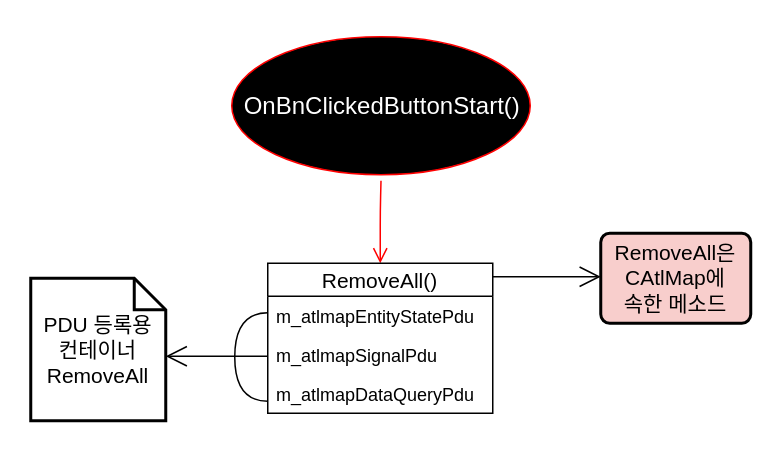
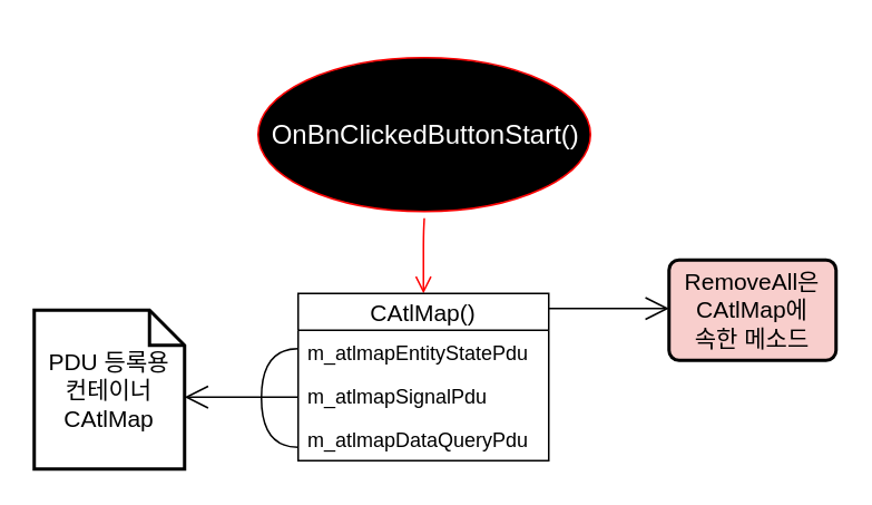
  <mxCell id="0" />
  <mxCell id="1" parent="0" />
- <mxCell id="2" value="OnBnClickedButtonStart()" style="ellipse;html=1;shape=startState;fillColor=#000000;strokeColor=#ff0000;fontSize=16;fontColor=#FFFFFF;" parent="1" vertex="1"><mxGeometry x="150" y="20" width="207" height="100" as="geometry" /></mxCell>
+ <mxCell id="2" value="OnBnClickedButtonStart()" style="ellipse;html=1;shape=startState;fillColor=#000000;strokeColor=#ff0000;fontSize=16;fontColor=#FFFFFF;" parent="1" vertex="1"><mxGeometry x="150" y="30" width="207" height="100" as="geometry" /></mxCell>
  <mxCell id="3" value="" style="edgeStyle=orthogonalEdgeStyle;html=1;verticalAlign=bottom;endArrow=open;endSize=8;strokeColor=#ff0000;fontSize=16;" parent="1" source="2" edge="1"><mxGeometry relative="1" as="geometry"><mxPoint x="253" y="175" as="targetPoint" /><Array as="points"><mxPoint x="253" y="140" /></Array></mxGeometry></mxCell>
- <mxCell id="4" value="RemoveAll()" style="swimlane;fontStyle=0;childLayout=stackLayout;horizontal=1;startSize=22;fillColor=none;horizontalStack=0;resizeParent=1;resizeParentMax=0;resizeLast=0;collapsible=1;marginBottom=0;swimlaneFillColor=#ffffff;align=center;fontSize=14;" parent="1" vertex="1"><mxGeometry x="178" y="175" width="150" height="100" as="geometry"><mxRectangle x="338" y="215" width="110" height="22" as="alternateBounds" /></mxGeometry></mxCell>
+ <mxCell id="4" value="CAtlMap()" style="swimlane;fontStyle=0;childLayout=stackLayout;horizontal=1;startSize=22;fillColor=none;horizontalStack=0;resizeParent=1;resizeParentMax=0;resizeLast=0;collapsible=1;marginBottom=0;swimlaneFillColor=#ffffff;align=center;fontSize=14;" parent="1" vertex="1"><mxGeometry x="178" y="175" width="150" height="100" as="geometry"><mxRectangle x="338" y="215" width="110" height="22" as="alternateBounds" /></mxGeometry></mxCell>
  <mxCell id="5" value="m_atlmapEntityStatePdu" style="text;strokeColor=none;fillColor=none;spacingLeft=4;spacingRight=4;overflow=hidden;rotatable=0;points=[[0,0.5],[1,0.5]];portConstraint=eastwest;fontSize=12;" parent="4" vertex="1"><mxGeometry y="22" width="150" height="26" as="geometry" /></mxCell>
  <mxCell id="6" value="m_atlmapSignalPdu" style="text;strokeColor=none;fillColor=none;spacingLeft=4;spacingRight=4;overflow=hidden;rotatable=0;points=[[0,0.5],[1,0.5]];portConstraint=eastwest;fontSize=12;" parent="4" vertex="1"><mxGeometry y="48" width="150" height="26" as="geometry" /></mxCell>
  <mxCell id="7" value="m_atlmapDataQueryPdu" style="text;strokeColor=none;fillColor=none;spacingLeft=4;spacingRight=4;overflow=hidden;rotatable=0;points=[[0,0.5],[1,0.5]];portConstraint=eastwest;fontSize=12;" parent="4" vertex="1"><mxGeometry y="74" width="150" height="26" as="geometry" /></mxCell>
  <mxCell id="8" value="RemoveAll은 CAtlMap에 &lt;br&gt;속한 메소드" style="strokeWidth=2;rounded=1;arcSize=10;whiteSpace=wrap;html=1;align=center;fontSize=14;fillColor=#f8cecc;" parent="1" vertex="1"><mxGeometry x="400" y="155" width="100" height="60" as="geometry" /></mxCell>
- <mxCell id="9" value="PDU 등록용 컨테이너&lt;br&gt;RemoveAll" style="shape=note;strokeWidth=2;fontSize=14;size=21;whiteSpace=wrap;html=1;" parent="1" vertex="1"><mxGeometry x="20" y="185" width="90" height="95" as="geometry" /></mxCell>
+ <mxCell id="9" value="PDU 등록용 컨테이너&lt;br&gt;CAtlMap" style="shape=note;strokeWidth=2;fontSize=14;size=21;whiteSpace=wrap;html=1;" parent="1" vertex="1"><mxGeometry x="20" y="185" width="90" height="95" as="geometry" /></mxCell>
  <mxCell id="10" value="" style="shape=requiredInterface;html=1;verticalLabelPosition=bottom;fontSize=16;fontColor=#FFFFFF;rotation=180;" parent="1" vertex="1"><mxGeometry x="156" y="208" width="22" height="59" as="geometry" /></mxCell>
  <mxCell id="11" value="" style="endArrow=open;endFill=1;endSize=12;html=1;fontSize=16;fontColor=#FFFFFF;" parent="1" edge="1"><mxGeometry width="160" relative="1" as="geometry"><mxPoint x="178" y="237" as="sourcePoint" /><mxPoint x="110" y="237" as="targetPoint" /></mxGeometry></mxCell>
  <mxCell id="12" value="" style="endArrow=open;endFill=1;endSize=12;html=1;fontSize=16;fontColor=#FFFFFF;" parent="1" edge="1"><mxGeometry width="160" relative="1" as="geometry"><mxPoint x="328" y="184" as="sourcePoint" /><mxPoint x="400" y="184" as="targetPoint" /></mxGeometry></mxCell>
